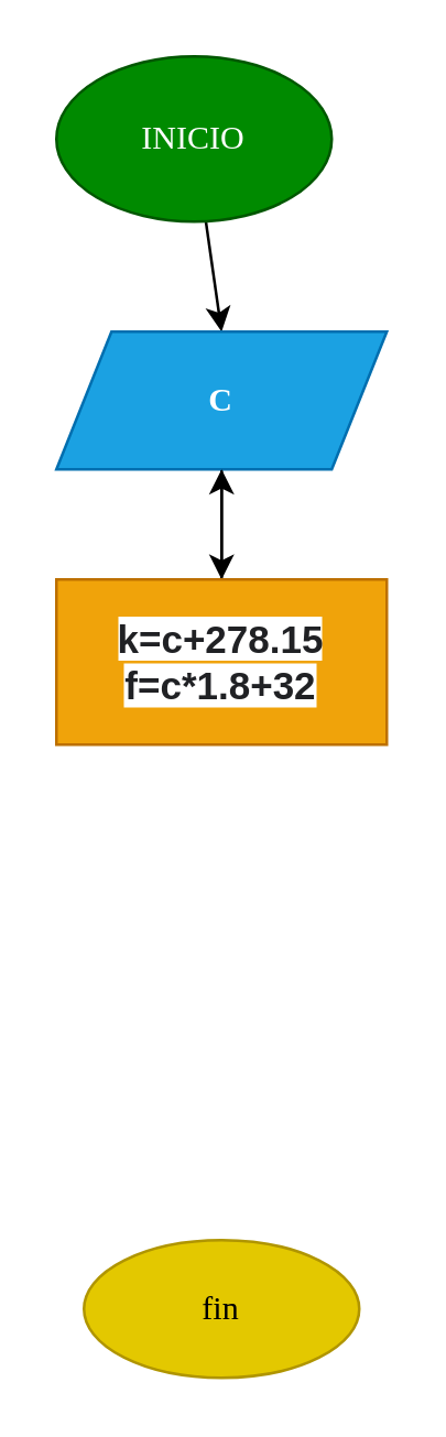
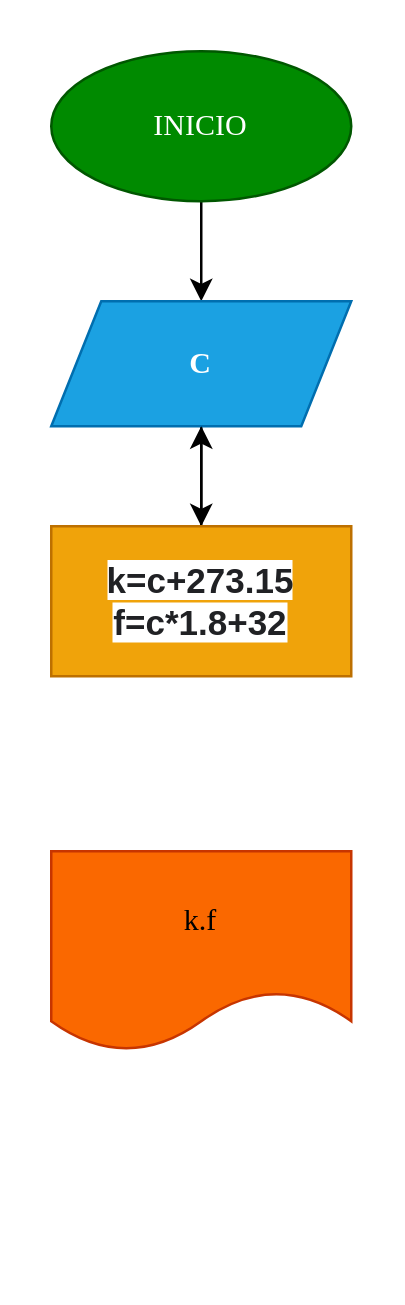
  <mxCell id="0" />
  <mxCell id="1" parent="0" />
  <mxCell id="2" value="" style="edgeStyle=none;html=1;fontFamily=Times New Roman;fontColor=#7a2a2a;" parent="1" source="3" edge="1"><mxGeometry relative="1" as="geometry"><mxPoint x="80" y="120" as="targetPoint" /></mxGeometry></mxCell>
- <mxCell id="3" value="INICIO" style="ellipse;whiteSpace=wrap;html=1;fontFamily=Times New Roman;fillColor=#008a00;fontColor=#ffffff;strokeColor=#005700;" parent="1" vertex="1"><mxGeometry x="20" y="20" width="100" height="60" as="geometry" /></mxCell>
+ <mxCell id="3" value="INICIO" style="ellipse;whiteSpace=wrap;html=1;fontFamily=Times New Roman;fillColor=#008a00;fontColor=#ffffff;strokeColor=#005700;" parent="1" vertex="1"><mxGeometry x="20" y="20" width="120" height="60" as="geometry" /></mxCell>
  <mxCell id="4" value="" style="edgeStyle=none;html=1;fontFamily=Times New Roman;fontColor=#f5e6e6;" parent="1" source="5" edge="1"><mxGeometry relative="1" as="geometry"><mxPoint x="80" y="210" as="targetPoint" /></mxGeometry></mxCell>
  <mxCell id="5" value="&lt;b&gt;C&lt;/b&gt;" style="shape=parallelogram;perimeter=parallelogramPerimeter;whiteSpace=wrap;html=1;fixedSize=1;labelBackgroundColor=none;fontFamily=Times New Roman;fontColor=#ffffff;fillColor=#1ba1e2;strokeColor=#006EAF;" parent="1" vertex="1"><mxGeometry x="20" y="120" width="120" height="50" as="geometry" /></mxCell>
  <mxCell id="6" value="" style="edgeStyle=none;html=1;fontFamily=Times New Roman;fontColor=#f5e6e6;" parent="1" source="7" target="5" edge="1"><mxGeometry relative="1" as="geometry" /></mxCell>
- <mxCell id="7" value="&lt;b style=&quot;color: rgb(32, 33, 36); font-family: arial, sans-serif; font-size: 14px; text-align: left; background-color: rgb(255, 255, 255);&quot;&gt;k=c+278.15&lt;br&gt;f=c*1.8+32&lt;br&gt;&lt;/b&gt;" style="rounded=0;whiteSpace=wrap;html=1;labelBackgroundColor=none;fontFamily=Times New Roman;fontColor=#000000;fillColor=#f0a30a;strokeColor=#BD7000;" parent="1" vertex="1"><mxGeometry x="20" y="210" width="120" height="60" as="geometry" /></mxCell>
- <mxCell id="9" value="fin" style="ellipse;whiteSpace=wrap;html=1;labelBackgroundColor=none;fontFamily=Times New Roman;fontColor=#000000;fillColor=#e3c800;strokeColor=#B09500;" parent="1" vertex="1"><mxGeometry x="30" y="450" width="100" height="50" as="geometry" /></mxCell>
+ <mxCell id="7" value="&lt;b style=&quot;color: rgb(32, 33, 36); font-family: arial, sans-serif; font-size: 14px; text-align: left; background-color: rgb(255, 255, 255);&quot;&gt;k=c+273.15&lt;br&gt;f=c*1.8+32&lt;br&gt;&lt;/b&gt;" style="rounded=0;whiteSpace=wrap;html=1;labelBackgroundColor=none;fontFamily=Times New Roman;fontColor=#000000;fillColor=#f0a30a;strokeColor=#BD7000;" parent="1" vertex="1"><mxGeometry x="20" y="210" width="120" height="60" as="geometry" /></mxCell>
+ <mxCell id="8" value="k.f" style="shape=document;whiteSpace=wrap;html=1;boundedLbl=1;fontFamily=Times New Roman;fontColor=#000000;rounded=0;labelBackgroundColor=none;fillColor=#fa6800;strokeColor=#C73500;" parent="1" vertex="1"><mxGeometry x="20" y="340" width="120" height="80" as="geometry" /></mxCell>
